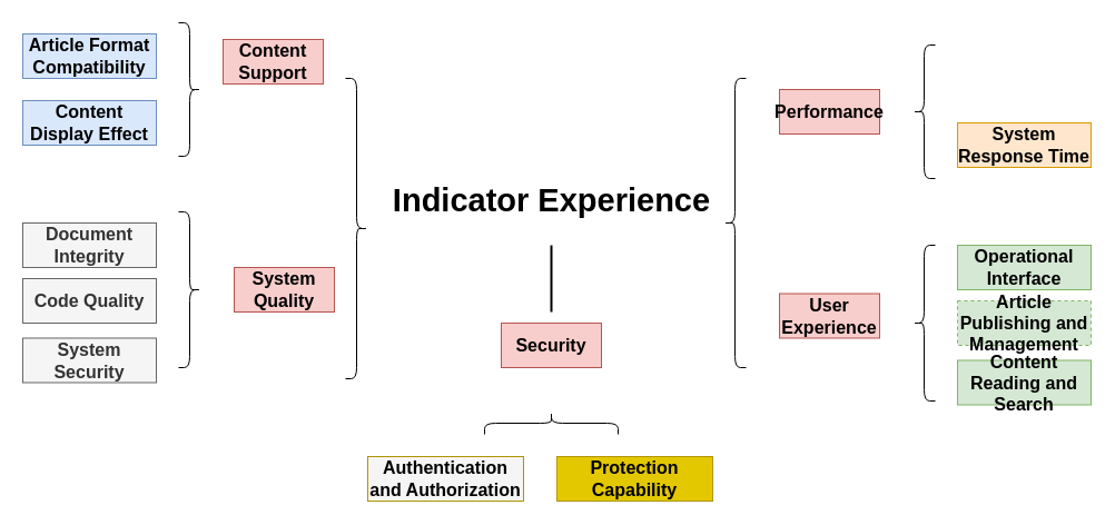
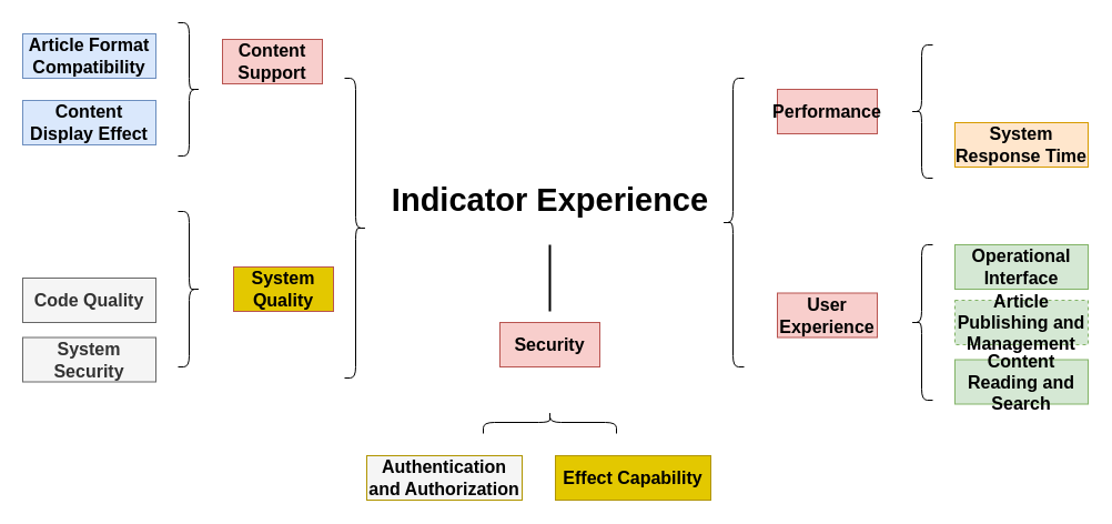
  <mxCell id="0" />
  <mxCell id="1" parent="0" />
  <mxCell id="2" value="" style="shape=curlyBracket;whiteSpace=wrap;html=1;rounded=1;labelPosition=left;verticalLabelPosition=middle;align=right;verticalAlign=middle;fontSize=16;fontStyle=1" vertex="1" parent="1"><mxGeometry x="650" y="70" width="20" height="260" as="geometry" /></mxCell>
  <mxCell id="3" value="&lt;font style=&quot;font-size: 29px;&quot;&gt;Indicator Experience&lt;/font&gt;" style="text;html=1;align=center;verticalAlign=middle;resizable=0;points=[];autosize=1;strokeColor=none;fillColor=none;fontSize=16;fontStyle=1" vertex="1" parent="1"><mxGeometry x="355" y="155" width="280" height="50" as="geometry" /></mxCell>
  <mxCell id="4" value="Performance" style="rounded=0;whiteSpace=wrap;html=1;fillColor=#f8cecc;strokeColor=#b85450;fontSize=16;fontStyle=1" vertex="1" parent="1"><mxGeometry x="700" y="80" width="90" height="40" as="geometry" /></mxCell>
  <mxCell id="5" value="" style="shape=curlyBracket;whiteSpace=wrap;html=1;rounded=1;labelPosition=left;verticalLabelPosition=middle;align=right;verticalAlign=middle;fontSize=16;fontStyle=1" vertex="1" parent="1"><mxGeometry x="820" y="40" width="20" height="120" as="geometry" /></mxCell>
  <mxCell id="6" value="System Response Time" style="rounded=0;whiteSpace=wrap;html=1;fillColor=#ffe6cc;strokeColor=#d79b00;fontSize=16;fontStyle=1" vertex="1" parent="1"><mxGeometry x="860" y="110" width="120" height="40" as="geometry" /></mxCell>
  <mxCell id="7" value="User Experience" style="rounded=0;whiteSpace=wrap;html=1;fillColor=#f8cecc;strokeColor=#b85450;fontSize=16;fontStyle=1" vertex="1" parent="1"><mxGeometry x="700" y="263.5" width="90" height="40" as="geometry" /></mxCell>
  <mxCell id="8" value="" style="shape=curlyBracket;whiteSpace=wrap;html=1;rounded=1;labelPosition=left;verticalLabelPosition=middle;align=right;verticalAlign=middle;fontSize=16;fontStyle=1" vertex="1" parent="1"><mxGeometry x="820" y="220" width="20" height="140" as="geometry" /></mxCell>
  <mxCell id="9" value="Operational Interface" style="rounded=0;whiteSpace=wrap;html=1;fillColor=#d5e8d4;strokeColor=#82b366;fontSize=16;fontStyle=1" vertex="1" parent="1"><mxGeometry x="860" y="220" width="120" height="40" as="geometry" /></mxCell>
  <mxCell id="10" value="Article Publishing and Management" style="rounded=0;whiteSpace=wrap;html=1;fillColor=#d5e8d4;strokeColor=#82b366;fontSize=16;fontStyle=1;dashed=1;" vertex="1" parent="1"><mxGeometry x="860" y="270" width="120" height="40" as="geometry" /></mxCell>
  <mxCell id="11" value="Content Reading and Search" style="rounded=0;whiteSpace=wrap;html=1;fillColor=#d5e8d4;strokeColor=#82b366;fontSize=16;fontStyle=1" vertex="1" parent="1"><mxGeometry x="860" y="323.5" width="120" height="40" as="geometry" /></mxCell>
  <mxCell id="12" value="Content Support" style="rounded=0;whiteSpace=wrap;html=1;fillColor=#f8cecc;strokeColor=#b85450;fontSize=16;fontStyle=1" vertex="1" parent="1"><mxGeometry x="200" y="35" width="90" height="40" as="geometry" /></mxCell>
  <mxCell id="13" value="" style="shape=curlyBracket;whiteSpace=wrap;html=1;rounded=1;labelPosition=left;verticalLabelPosition=middle;align=right;verticalAlign=middle;rotation=-180;fontSize=16;fontStyle=1" vertex="1" parent="1"><mxGeometry x="160" y="20" width="20" height="120" as="geometry" /></mxCell>
  <mxCell id="14" value="Article Format Compatibility" style="rounded=0;whiteSpace=wrap;html=1;fillColor=#dae8fc;strokeColor=#6c8ebf;fontSize=16;fontStyle=1" vertex="1" parent="1"><mxGeometry x="20" y="30" width="120" height="40" as="geometry" /></mxCell>
  <mxCell id="15" value="Content Display Effect" style="rounded=0;whiteSpace=wrap;html=1;fillColor=#dae8fc;strokeColor=#6c8ebf;fontSize=16;fontStyle=1" vertex="1" parent="1"><mxGeometry x="20" y="90" width="120" height="40" as="geometry" /></mxCell>
- <mxCell id="16" value="System Quality" style="rounded=0;whiteSpace=wrap;html=1;fillColor=#f8cecc;strokeColor=#b85450;fontSize=16;fontStyle=1" vertex="1" parent="1"><mxGeometry x="210" y="240" width="90" height="40" as="geometry" /></mxCell>
+ <mxCell id="16" value="System Quality" style="rounded=0;whiteSpace=wrap;html=1;fillColor=#e3c800;strokeColor=#b85450;fontSize=16;fontStyle=1;" vertex="1" parent="1"><mxGeometry x="210" y="240" width="90" height="40" as="geometry" /></mxCell>
  <mxCell id="17" value="" style="shape=curlyBracket;whiteSpace=wrap;html=1;rounded=1;labelPosition=left;verticalLabelPosition=middle;align=right;verticalAlign=middle;rotation=-180;fontSize=16;fontStyle=1" vertex="1" parent="1"><mxGeometry x="160" y="190" width="20" height="140" as="geometry" /></mxCell>
- <mxCell id="18" value="Document Integrity" style="rounded=0;whiteSpace=wrap;html=1;fillColor=#f5f5f5;fontColor=#333333;strokeColor=#666666;fontSize=16;fontStyle=1" vertex="1" parent="1"><mxGeometry x="20" y="200" width="120" height="40" as="geometry" /></mxCell>
  <mxCell id="19" value="Code Quality" style="rounded=0;whiteSpace=wrap;html=1;fillColor=#f5f5f5;fontColor=#333333;strokeColor=#666666;fontSize=16;fontStyle=1" vertex="1" parent="1"><mxGeometry x="20" y="250" width="120" height="40" as="geometry" /></mxCell>
  <mxCell id="20" value="System Security" style="rounded=0;whiteSpace=wrap;html=1;fillColor=#f5f5f5;fontColor=#333333;strokeColor=#666666;fontSize=16;fontStyle=1" vertex="1" parent="1"><mxGeometry x="20" y="303.5" width="120" height="40" as="geometry" /></mxCell>
  <mxCell id="21" value="" style="shape=curlyBracket;whiteSpace=wrap;html=1;rounded=1;flipH=1;labelPosition=right;verticalLabelPosition=middle;align=left;verticalAlign=middle;fontSize=16;fontStyle=1" vertex="1" parent="1"><mxGeometry x="310" y="70" width="20" height="270" as="geometry" /></mxCell>
  <mxCell id="22" value="Security" style="rounded=0;whiteSpace=wrap;html=1;fillColor=#f8cecc;strokeColor=#b85450;fontSize=16;fontStyle=1" vertex="1" parent="1"><mxGeometry x="450" y="290" width="90" height="40" as="geometry" /></mxCell>
  <mxCell id="23" value="" style="line;strokeWidth=2;direction=south;html=1;fontSize=16;fontStyle=1" vertex="1" parent="1"><mxGeometry x="490" y="220" width="10" height="60" as="geometry" /></mxCell>
  <mxCell id="24" value="" style="shape=curlyBracket;whiteSpace=wrap;html=1;rounded=1;labelPosition=left;verticalLabelPosition=middle;align=right;verticalAlign=middle;rotation=90;fontSize=16;fontStyle=1" vertex="1" parent="1"><mxGeometry x="485" y="320" width="20" height="120" as="geometry" /></mxCell>
  <mxCell id="25" value="Authentication and Authorization" style="rounded=0;whiteSpace=wrap;html=1;fillColor=#f5f5f5;fontColor=#000000;strokeColor=#B09500;fontSize=16;fontStyle=1;" vertex="1" parent="1"><mxGeometry x="330" y="410" width="140" height="40" as="geometry" /></mxCell>
- <mxCell id="26" value="Protection Capability" style="rounded=0;whiteSpace=wrap;html=1;fillColor=#e3c800;fontColor=#000000;strokeColor=#B09500;fontSize=16;fontStyle=1" vertex="1" parent="1"><mxGeometry x="500" y="410" width="140" height="40" as="geometry" /></mxCell>
+ <mxCell id="26" value="Effect Capability" style="rounded=0;whiteSpace=wrap;html=1;fillColor=#e3c800;fontColor=#000000;strokeColor=#B09500;fontSize=16;fontStyle=1" vertex="1" parent="1"><mxGeometry x="500" y="410" width="140" height="40" as="geometry" /></mxCell>
